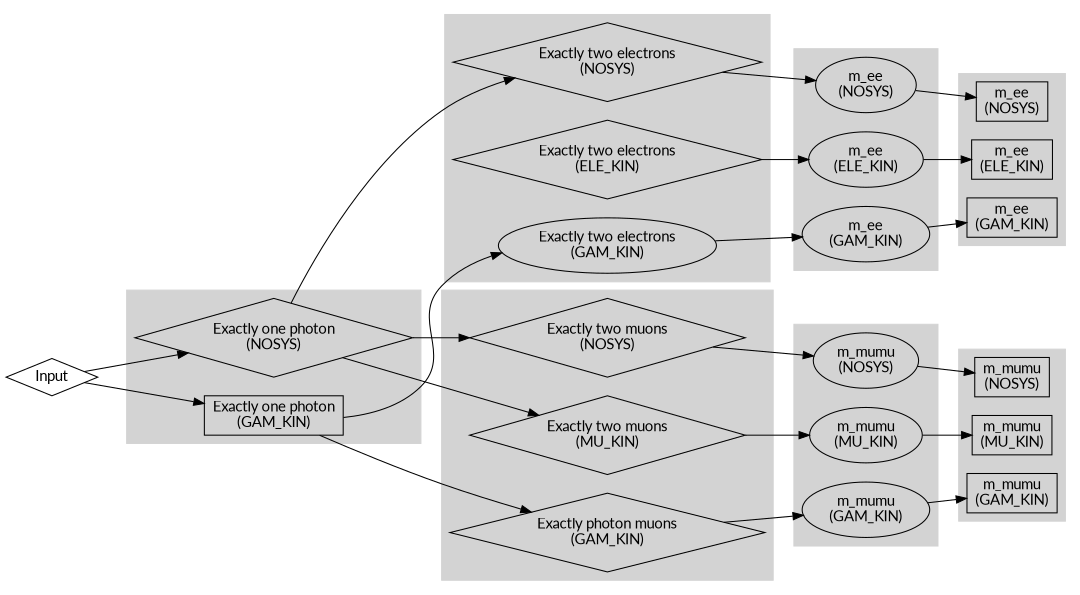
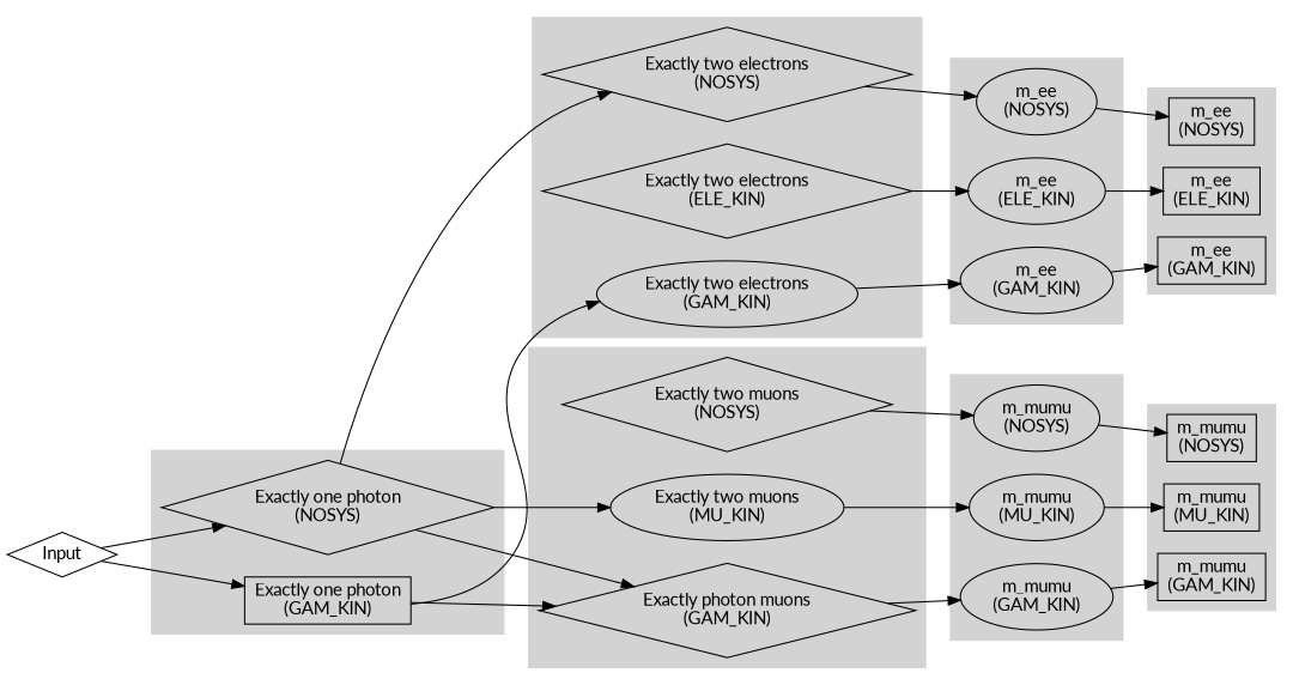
  digraph {
    fontname=Lato
    rankdir=LR
    node [fontname=Lato shape=diamond]
    edge [fontname=Lato]
    n1 [label="Exactly one photon\n(NOSYS)"]
    n2 [label="Exactly one photon\n(GAM_KIN)" shape=box]
    n3 [label="Exactly two electrons\n(NOSYS)"]
    n4 [label="Exactly two electrons\n(ELE_KIN)"]
    n5 [label="Exactly two electrons\n(GAM_KIN)" shape=ellipse]
    n6 [label="m_ee\n(NOSYS)" shape=oval]
    n7 [label="m_ee\n(ELE_KIN)" shape=oval]
    n8 [label="m_ee\n(GAM_KIN)" shape=oval]
    n9 [label="m_ee\n(NOSYS)" shape=box]
    n10 [label="m_ee\n(ELE_KIN)" shape=box]
    n11 [label="m_ee\n(GAM_KIN)" shape=box]
    n12 [label="Exactly two muons\n(NOSYS)"]
-   n13 [label="Exactly two muons\n(MU_KIN)"]
+   n13 [label="Exactly two muons\n(MU_KIN)" shape=ellipse]
    n14 [label="Exactly photon muons\n(GAM_KIN)"]
    n15 [label="m_mumu\n(NOSYS)" shape=oval]
    n16 [label="m_mumu\n(MU_KIN)" shape=oval]
    n17 [label="m_mumu\n(GAM_KIN)" shape=oval]
    n18 [label="m_mumu\n(NOSYS)" shape=box]
    n19 [label="m_mumu\n(MU_KIN)" shape=box]
    n20 [label="m_mumu\n(GAM_KIN)" shape=box]
    n21 [label=Input]
    subgraph cluster_1 {
      color=lightgrey
      style=filled
      n1
      n2
    }
    subgraph cluster_2 {
      color=lightgrey
      style=filled
      n3
      n4
      n5
    }
    subgraph cluster_3 {
      color=lightgrey
      style=filled
      n6
      n7
      n8
    }
    subgraph cluster_4 {
      color=lightgrey
      style=filled
      n9
      n10
      n11
    }
    subgraph cluster_5 {
      color=lightgrey
      style=filled
      n12
      n13
      n14
    }
    subgraph cluster_6 {
      color=lightgrey
      style=filled
      n15
      n16
      n17
    }
    subgraph cluster_7 {
      color=lightgrey
      style=filled
      n18
      n19
      n20
    }
    n1 -> n3
-   n1 -> n12
+   n1 -> n14
    n1 -> n13
    n2 -> n5
    n2 -> n14
    n3 -> n6
    n4 -> n7
    n5 -> n8
    n6 -> n9
    n7 -> n10
    n8 -> n11
    n12 -> n15
    n13 -> n16
    n14 -> n17
    n15 -> n18
    n16 -> n19
    n17 -> n20
    n21 -> n1
    n21 -> n2
  }
